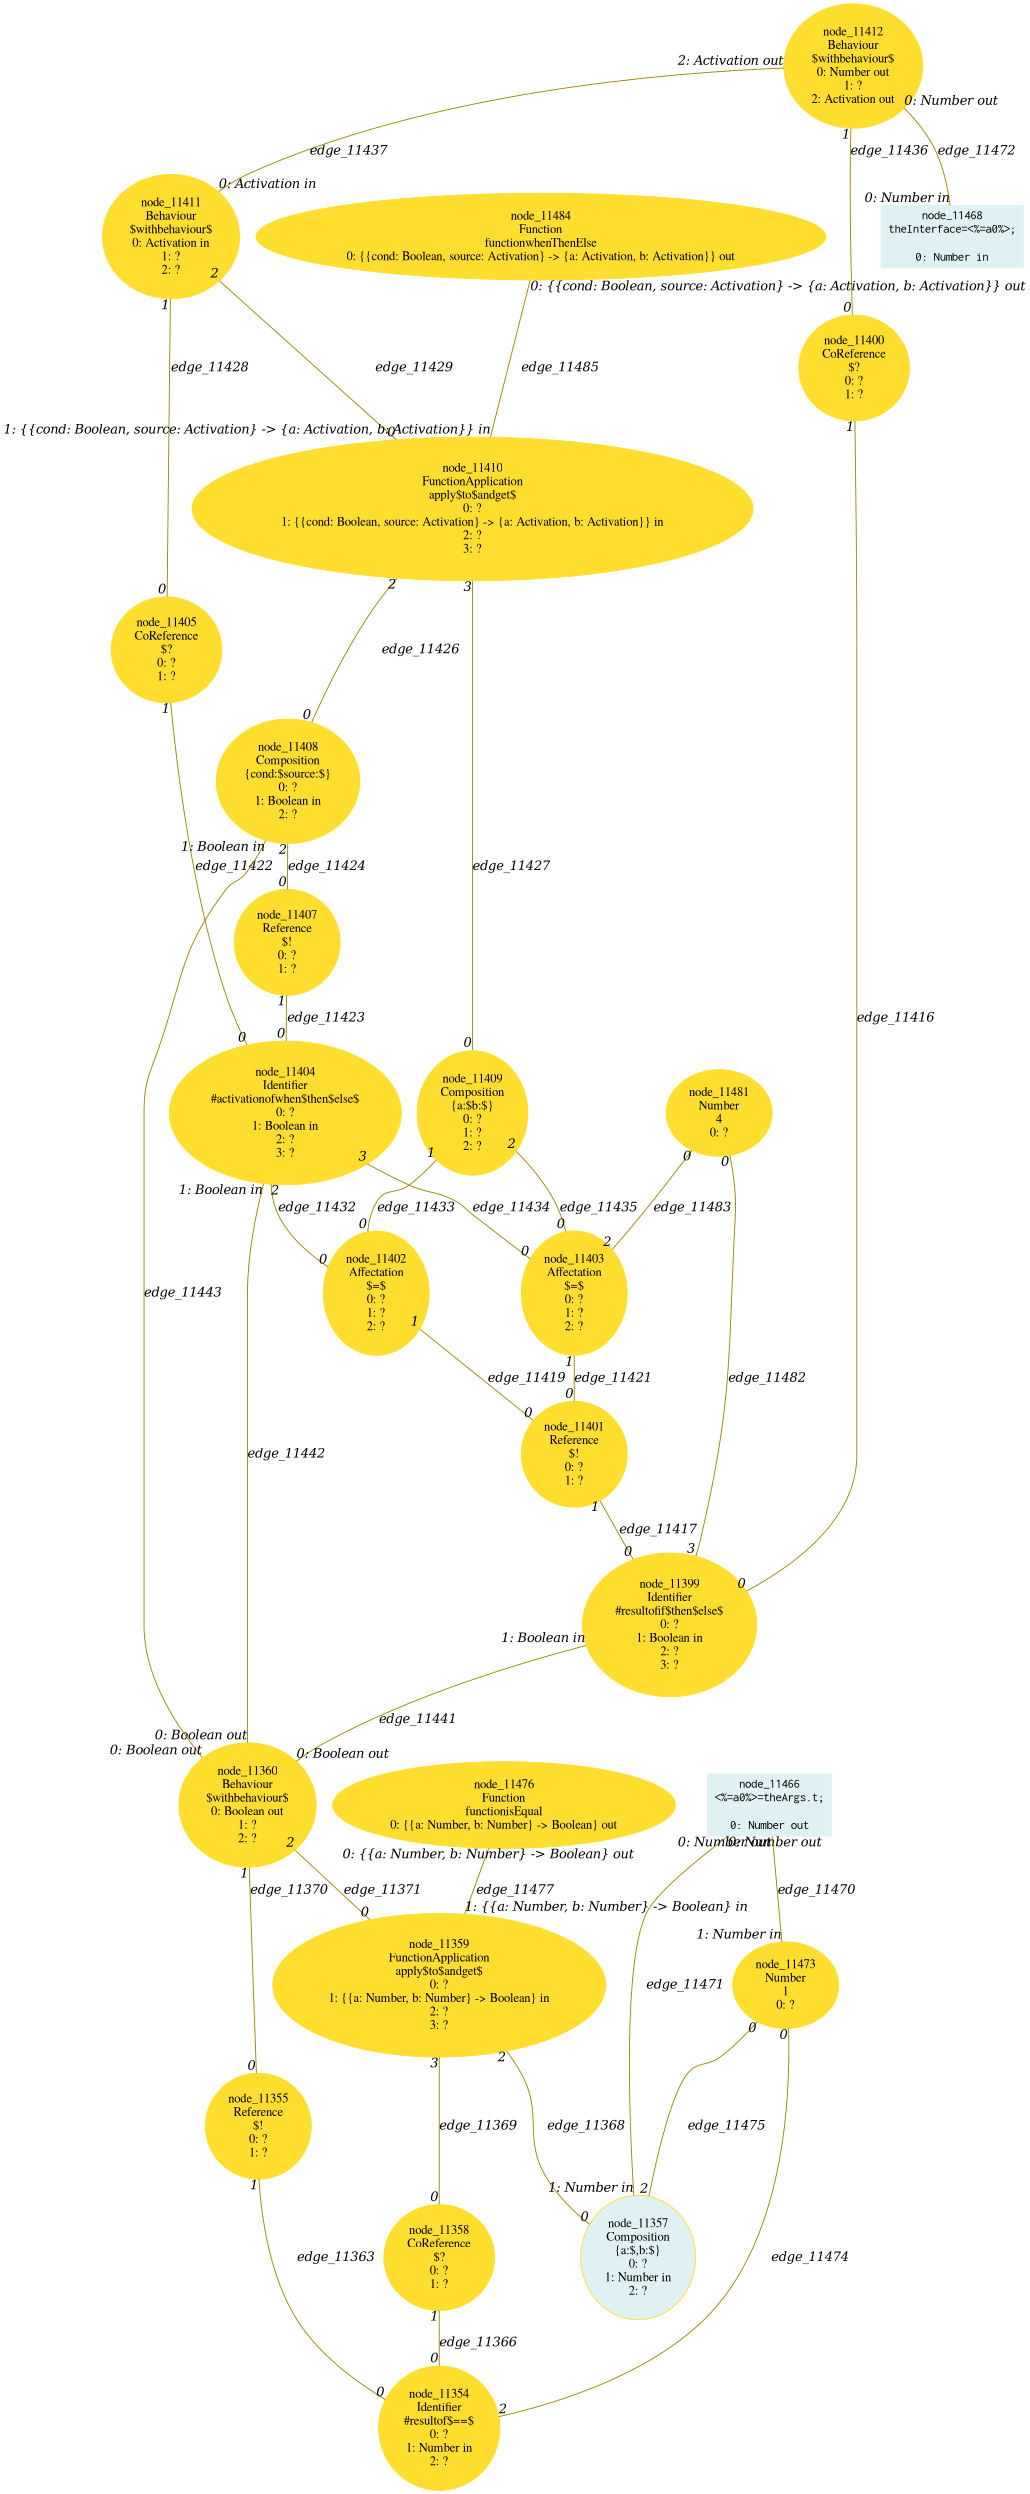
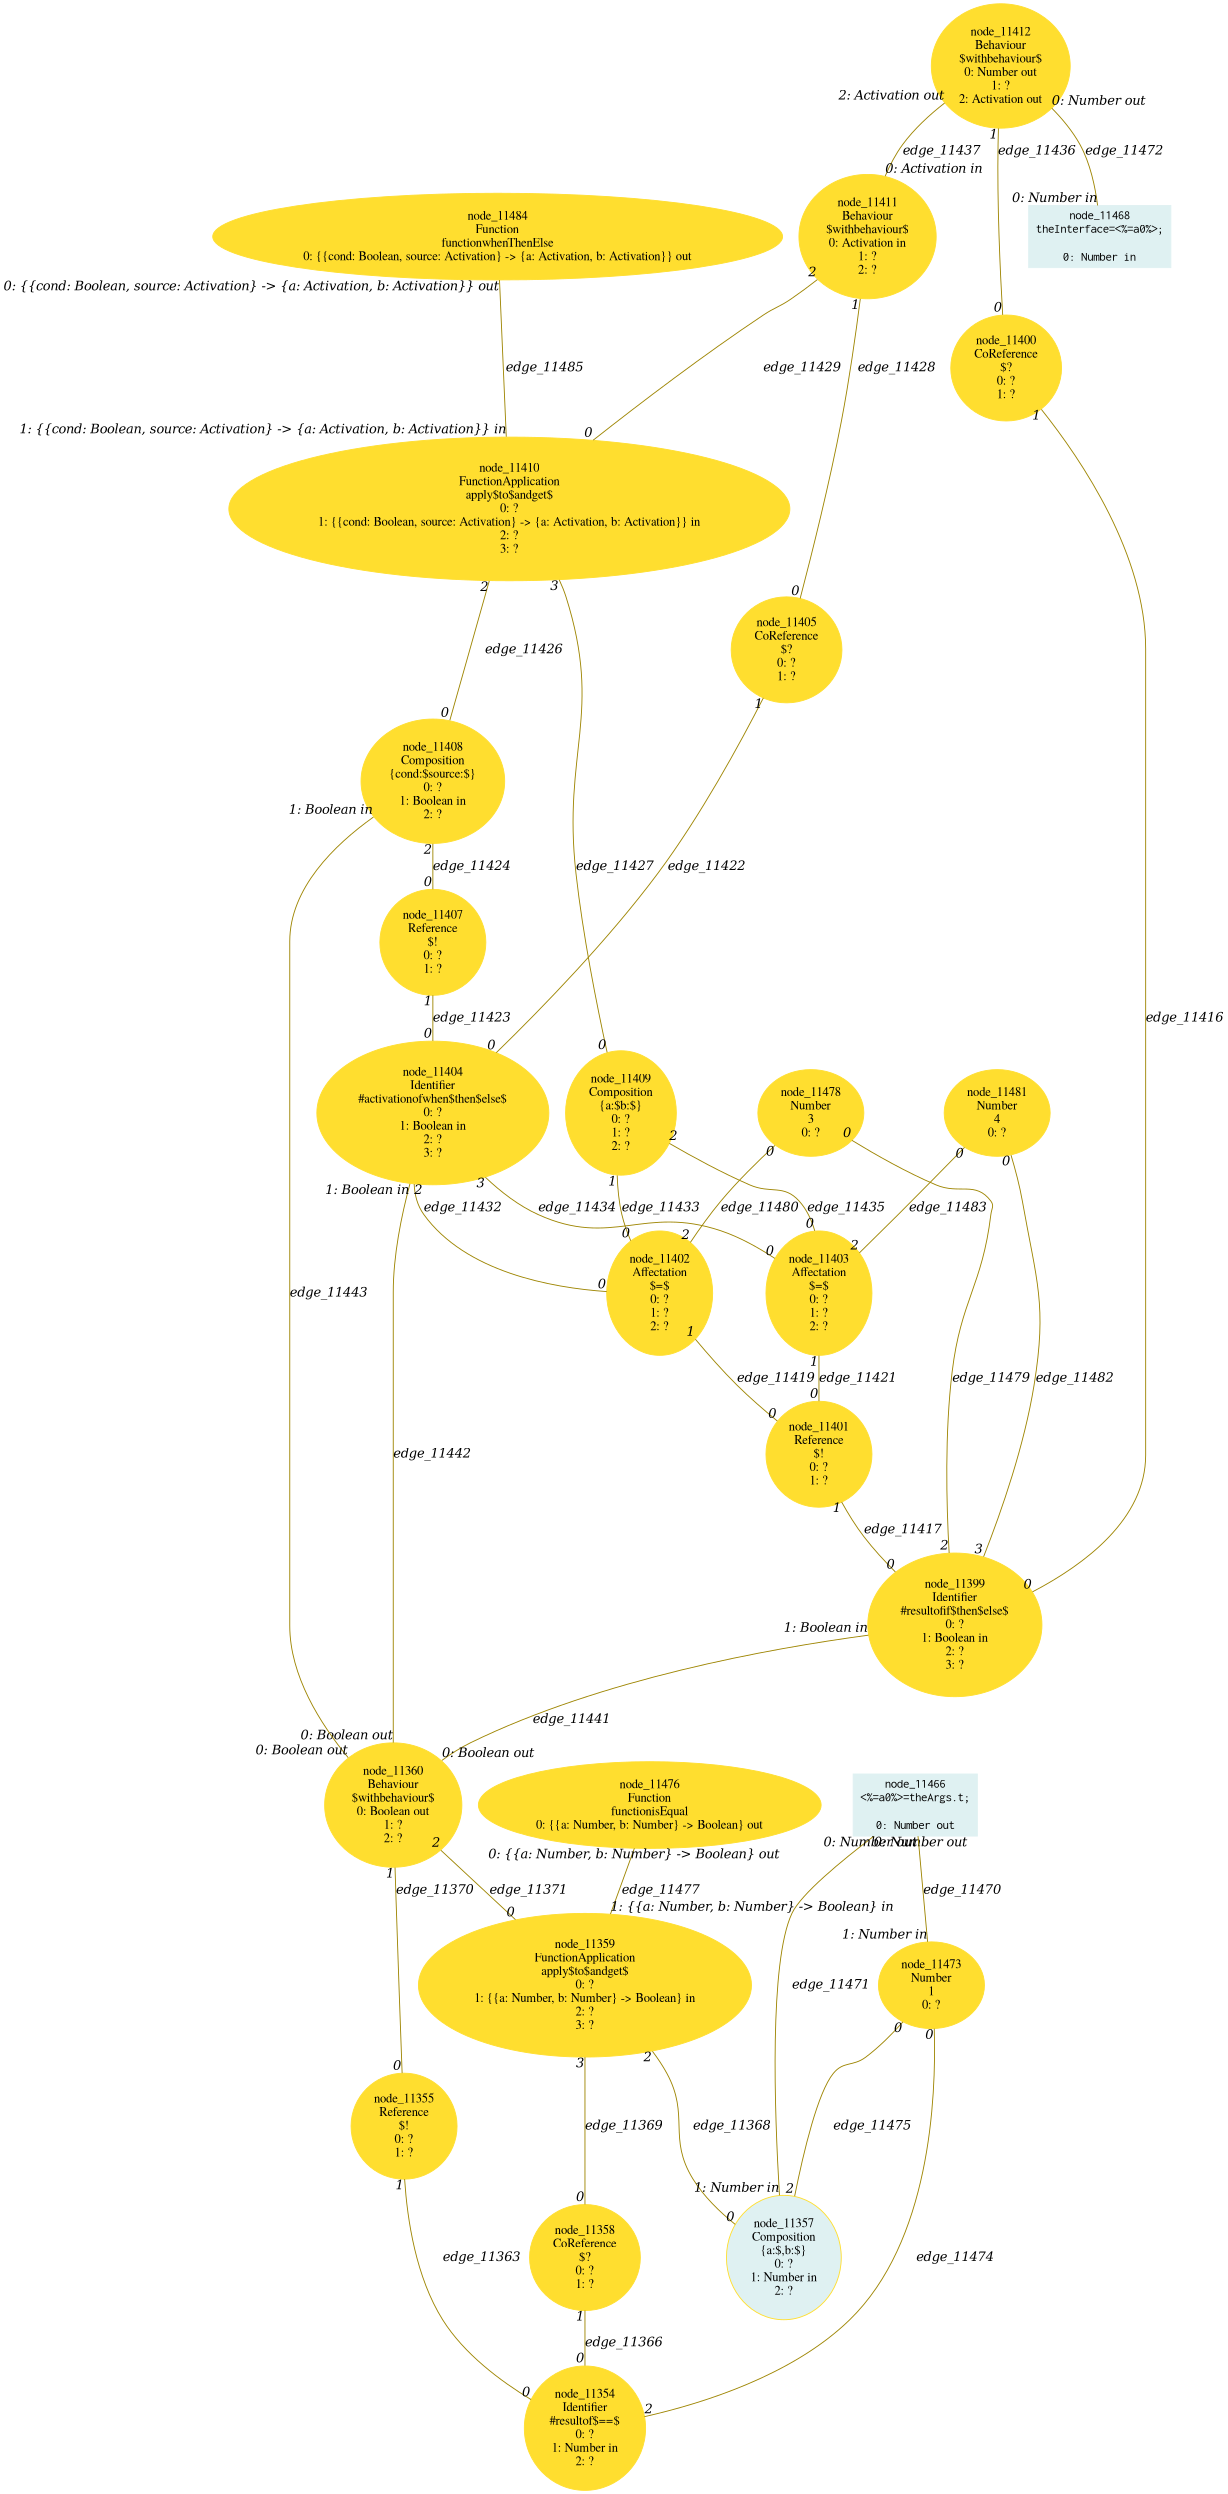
  digraph {
    node [color="#ffde2f" fontname=Times shape=ellipse style=filled]
    edge [arrowHead=none arrowsize=1 color="#9d8400" dir=none fontname="Times-Italic" headlabel=0 taillabel=1]
    n1 [label="node_11354\nIdentifier\n#resultof$==$\n0: ?\n1: Number in\n2: ?"]
    n2 [label="node_11355\nReference\n$!\n0: ?\n1: ?"]
    n3 [fillcolor="#dff1f2" label="node_11357\nComposition\n{a:$,b:$}\n0: ?\n1: Number in\n2: ?"]
    n4 [label="node_11358\nCoReference\n$?\n0: ?\n1: ?"]
    n5 [label="node_11359\nFunctionApplication\napply$to$andget$\n0: ?\n1: {{a: Number, b: Number} -> Boolean} in\n2: ?\n3: ?"]
    n6 [label="node_11360\nBehaviour\n$withbehaviour$\n0: Boolean out\n1: ?\n2: ?"]
    n7 [label="node_11399\nIdentifier\n#resultofif$then$else$\n0: ?\n1: Boolean in\n2: ?\n3: ?"]
    n8 [label="node_11400\nCoReference\n$?\n0: ?\n1: ?"]
    n9 [label="node_11401\nReference\n$!\n0: ?\n1: ?"]
    n10 [label="node_11402\nAffectation\n$=$\n0: ?\n1: ?\n2: ?"]
    n11 [label="node_11403\nAffectation\n$=$\n0: ?\n1: ?\n2: ?"]
    n12 [label="node_11404\nIdentifier\n#activationofwhen$then$else$\n0: ?\n1: Boolean in\n2: ?\n3: ?"]
    n13 [label="node_11405\nCoReference\n$?\n0: ?\n1: ?"]
    n14 [label="node_11407\nReference\n$!\n0: ?\n1: ?"]
    n15 [label="node_11408\nComposition\n{cond:$source:$}\n0: ?\n1: Boolean in\n2: ?"]
    n16 [label="node_11409\nComposition\n{a:$b:$}\n0: ?\n1: ?\n2: ?"]
    n17 [label="node_11410\nFunctionApplication\napply$to$andget$\n0: ?\n1: {{cond: Boolean, source: Activation} -> {a: Activation, b: Activation}} in\n2: ?\n3: ?"]
    n18 [label="node_11411\nBehaviour\n$withbehaviour$\n0: Activation in\n1: ?\n2: ?"]
    n19 [label="node_11412\nBehaviour\n$withbehaviour$\n0: Number out\n1: ?\n2: Activation out"]
    n20 [color="#dff1f2" fontname=Courier label="node_11468\ntheInterface=<%=a0%>;\n\n0: Number in" shape=box]
    n21 [color="#dff1f2" fontname=Courier label="node_11466\n<%=a0%>=theArgs.t;\n\n0: Number out" shape=box]
    n22 [label="node_11473\nNumber\n1\n0: ?"]
    n23 [label="node_11476\nFunction\nfunctionisEqual\n0: {{a: Number, b: Number} -> Boolean} out"]
+   n24 [label="node_11478\nNumber\n3\n0: ?"]
    n25 [label="node_11481\nNumber\n4\n0: ?"]
    n26 [label="node_11484\nFunction\nfunctionwhenThenElse\n0: {{cond: Boolean, source: Activation} -> {a: Activation, b: Activation}} out"]
    n2 -> n1 [label=edge_11363]
    n4 -> n1 [label=edge_11366]
    n5 -> n3 [label=edge_11368 taillabel=2]
    n5 -> n4 [label=edge_11369 taillabel=3]
    n6 -> n2 [label=edge_11370]
    n6 -> n5 [label=edge_11371 taillabel=2]
    n7 -> n6 [headlabel="0: Boolean out" label=edge_11441 taillabel="1: Boolean in"]
    n8 -> n7 [label=edge_11416]
    n9 -> n7 [label=edge_11417]
    n10 -> n9 [label=edge_11419]
    n11 -> n9 [label=edge_11421]
    n12 -> n6 [headlabel="0: Boolean out" label=edge_11442 taillabel="1: Boolean in"]
    n12 -> n10 [label=edge_11432 taillabel=2]
    n12 -> n11 [label=edge_11434 taillabel=3]
    n13 -> n12 [label=edge_11422]
    n14 -> n12 [label=edge_11423]
    n15 -> n6 [headlabel="0: Boolean out" label=edge_11443 taillabel="1: Boolean in"]
    n15 -> n14 [label=edge_11424 taillabel=2]
    n16 -> n10 [label=edge_11433]
    n16 -> n11 [label=edge_11435 taillabel=2]
    n17 -> n15 [label=edge_11426 taillabel=2]
    n17 -> n16 [label=edge_11427 taillabel=3]
    n18 -> n13 [label=edge_11428]
    n18 -> n17 [label=edge_11429 taillabel=2]
    n19 -> n8 [label=edge_11436]
    n19 -> n18 [headlabel="0: Activation in" label=edge_11437 taillabel="2: Activation out"]
    n19 -> n20 [headlabel="0: Number in" label=edge_11472 taillabel="0: Number out"]
    n21 -> n3 [headlabel="1: Number in" label=edge_11471 taillabel="0: Number out"]
    n21 -> n22 [headlabel="1: Number in" label=edge_11470 taillabel="0: Number out"]
    n22 -> n1 [headlabel=2 label=edge_11474 taillabel=0]
    n22 -> n3 [headlabel=2 label=edge_11475 taillabel=0]
    n23 -> n5 [headlabel="1: {{a: Number, b: Number} -> Boolean} in" label=edge_11477 taillabel="0: {{a: Number, b: Number} -> Boolean} out"]
+   n24 -> n7 [headlabel=2 label=edge_11479 taillabel=0]
+   n24 -> n10 [headlabel=2 label=edge_11480 taillabel=0]
    n25 -> n7 [headlabel=3 label=edge_11482 taillabel=0]
    n25 -> n11 [headlabel=2 label=edge_11483 taillabel=0]
    n26 -> n17 [headlabel="1: {{cond: Boolean, source: Activation} -> {a: Activation, b: Activation}} in" label=edge_11485 taillabel="0: {{cond: Boolean, source: Activation} -> {a: Activation, b: Activation}} out"]
  }
